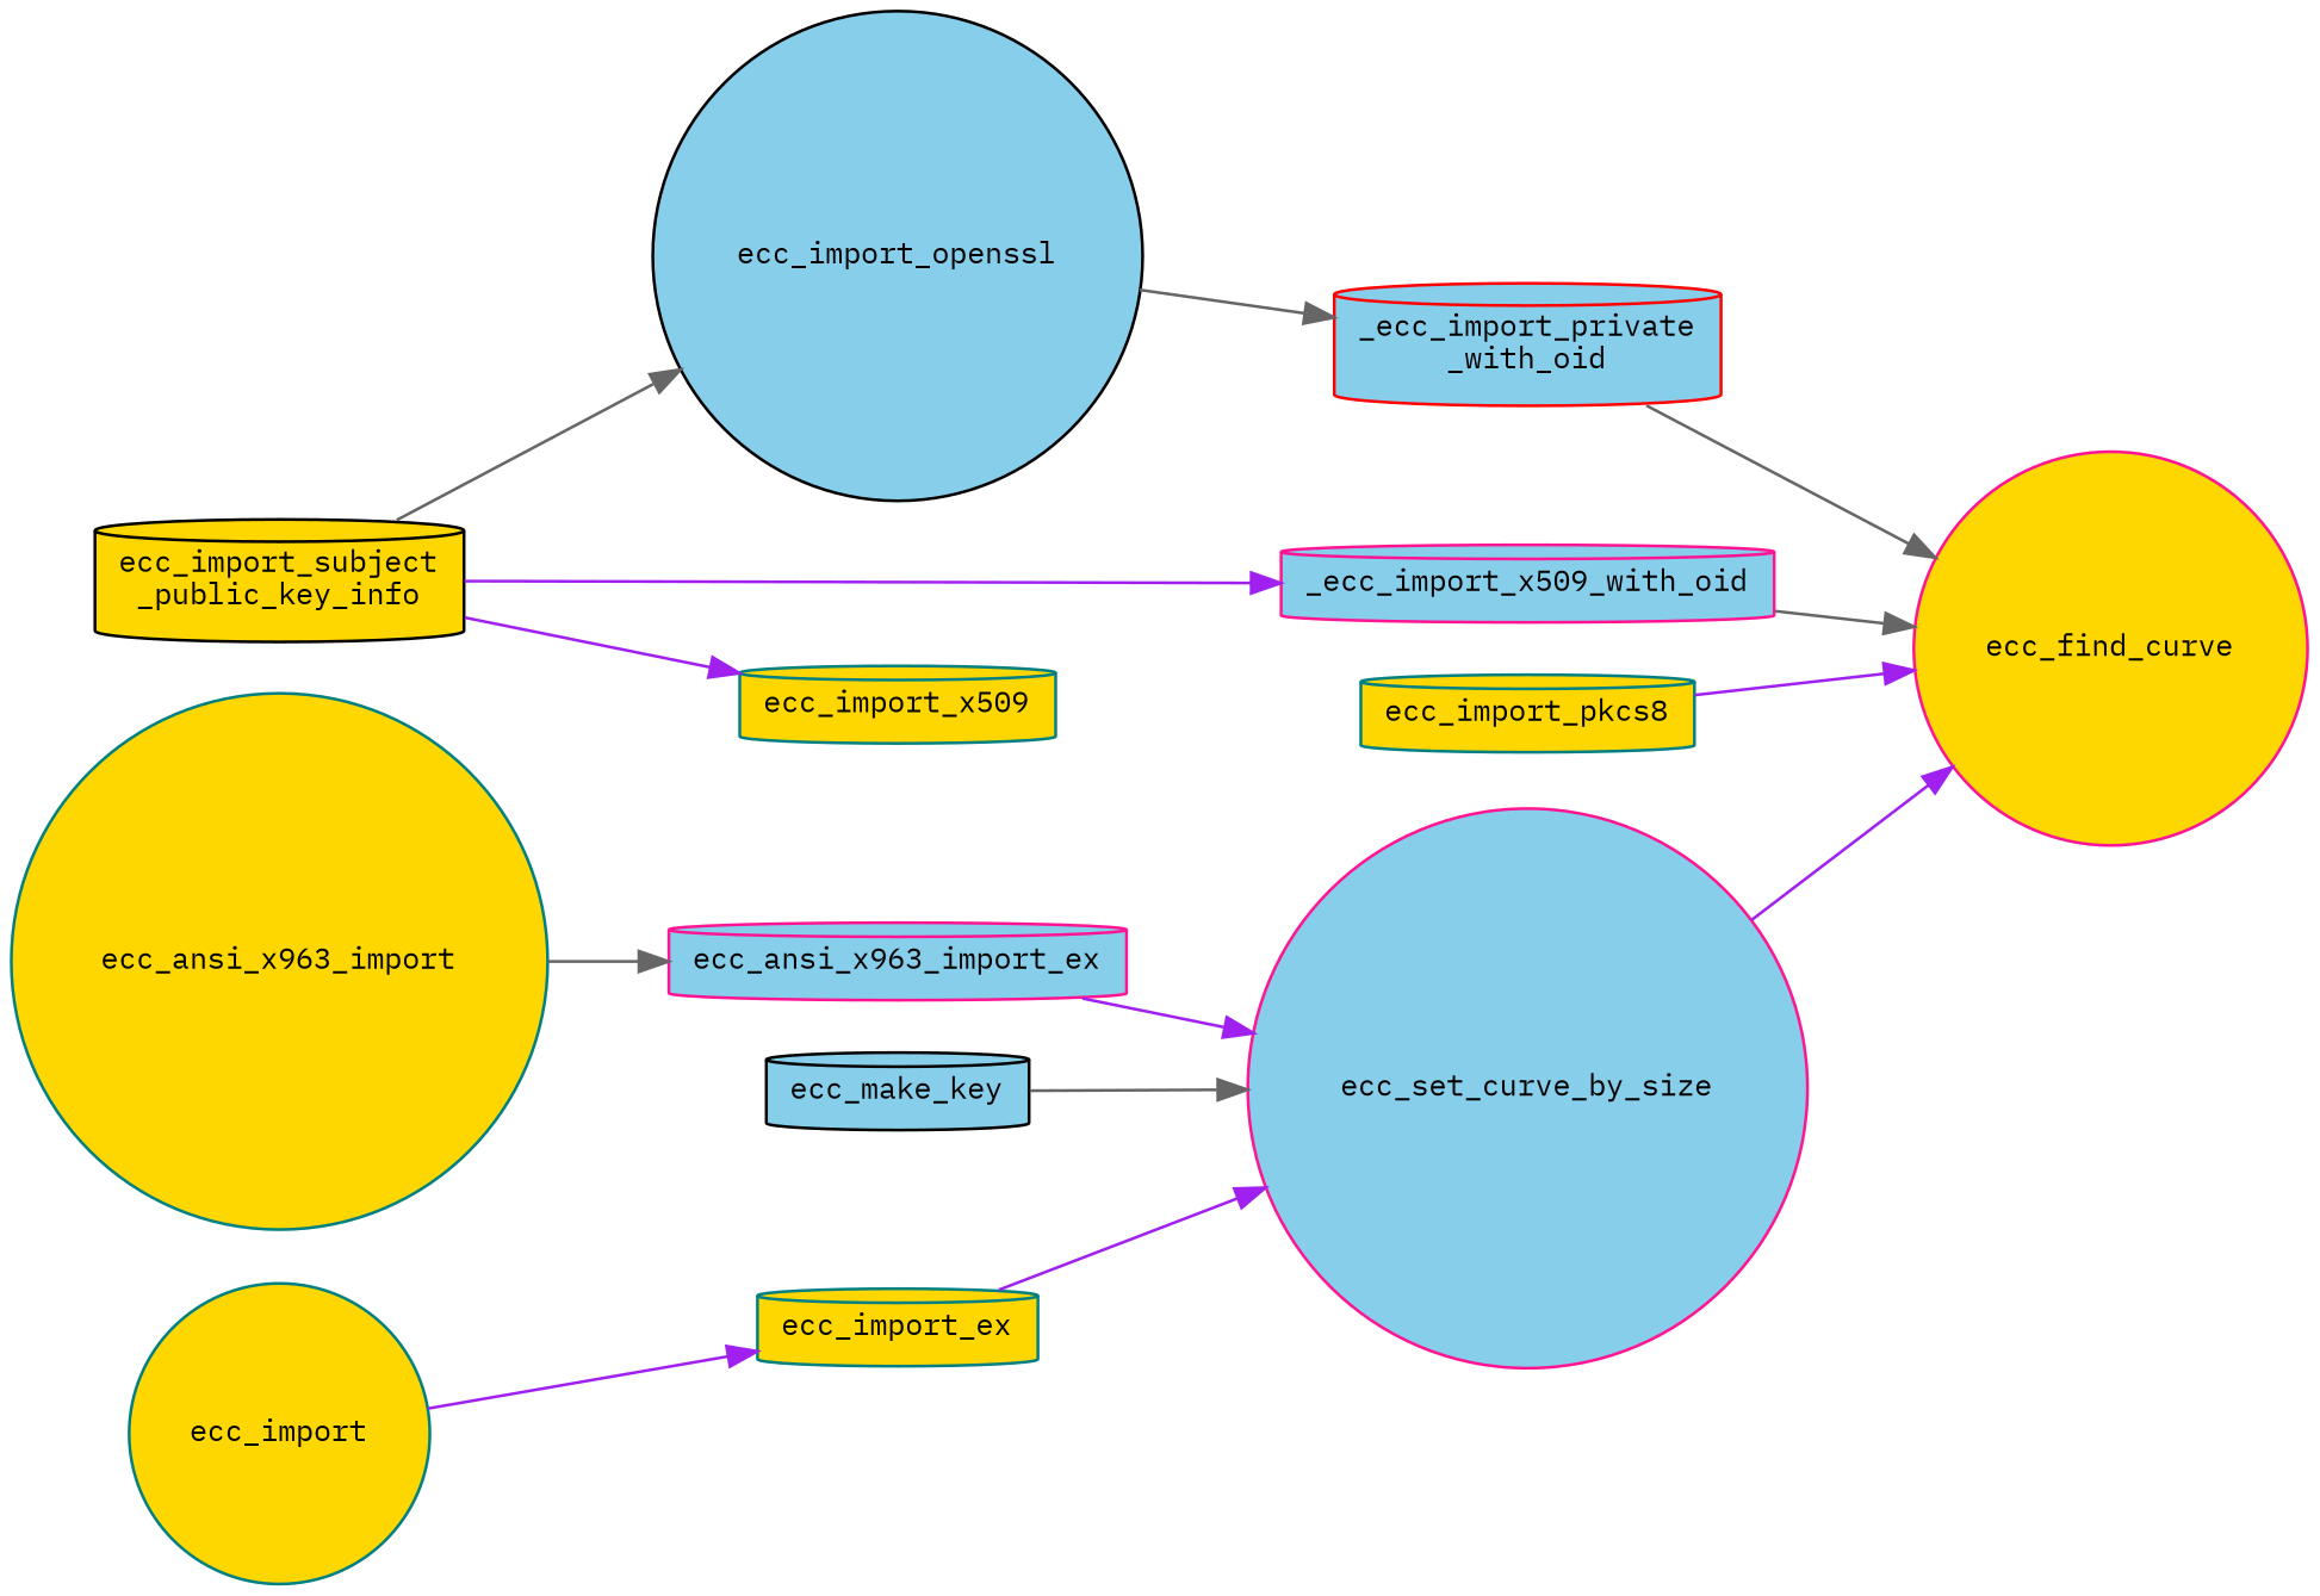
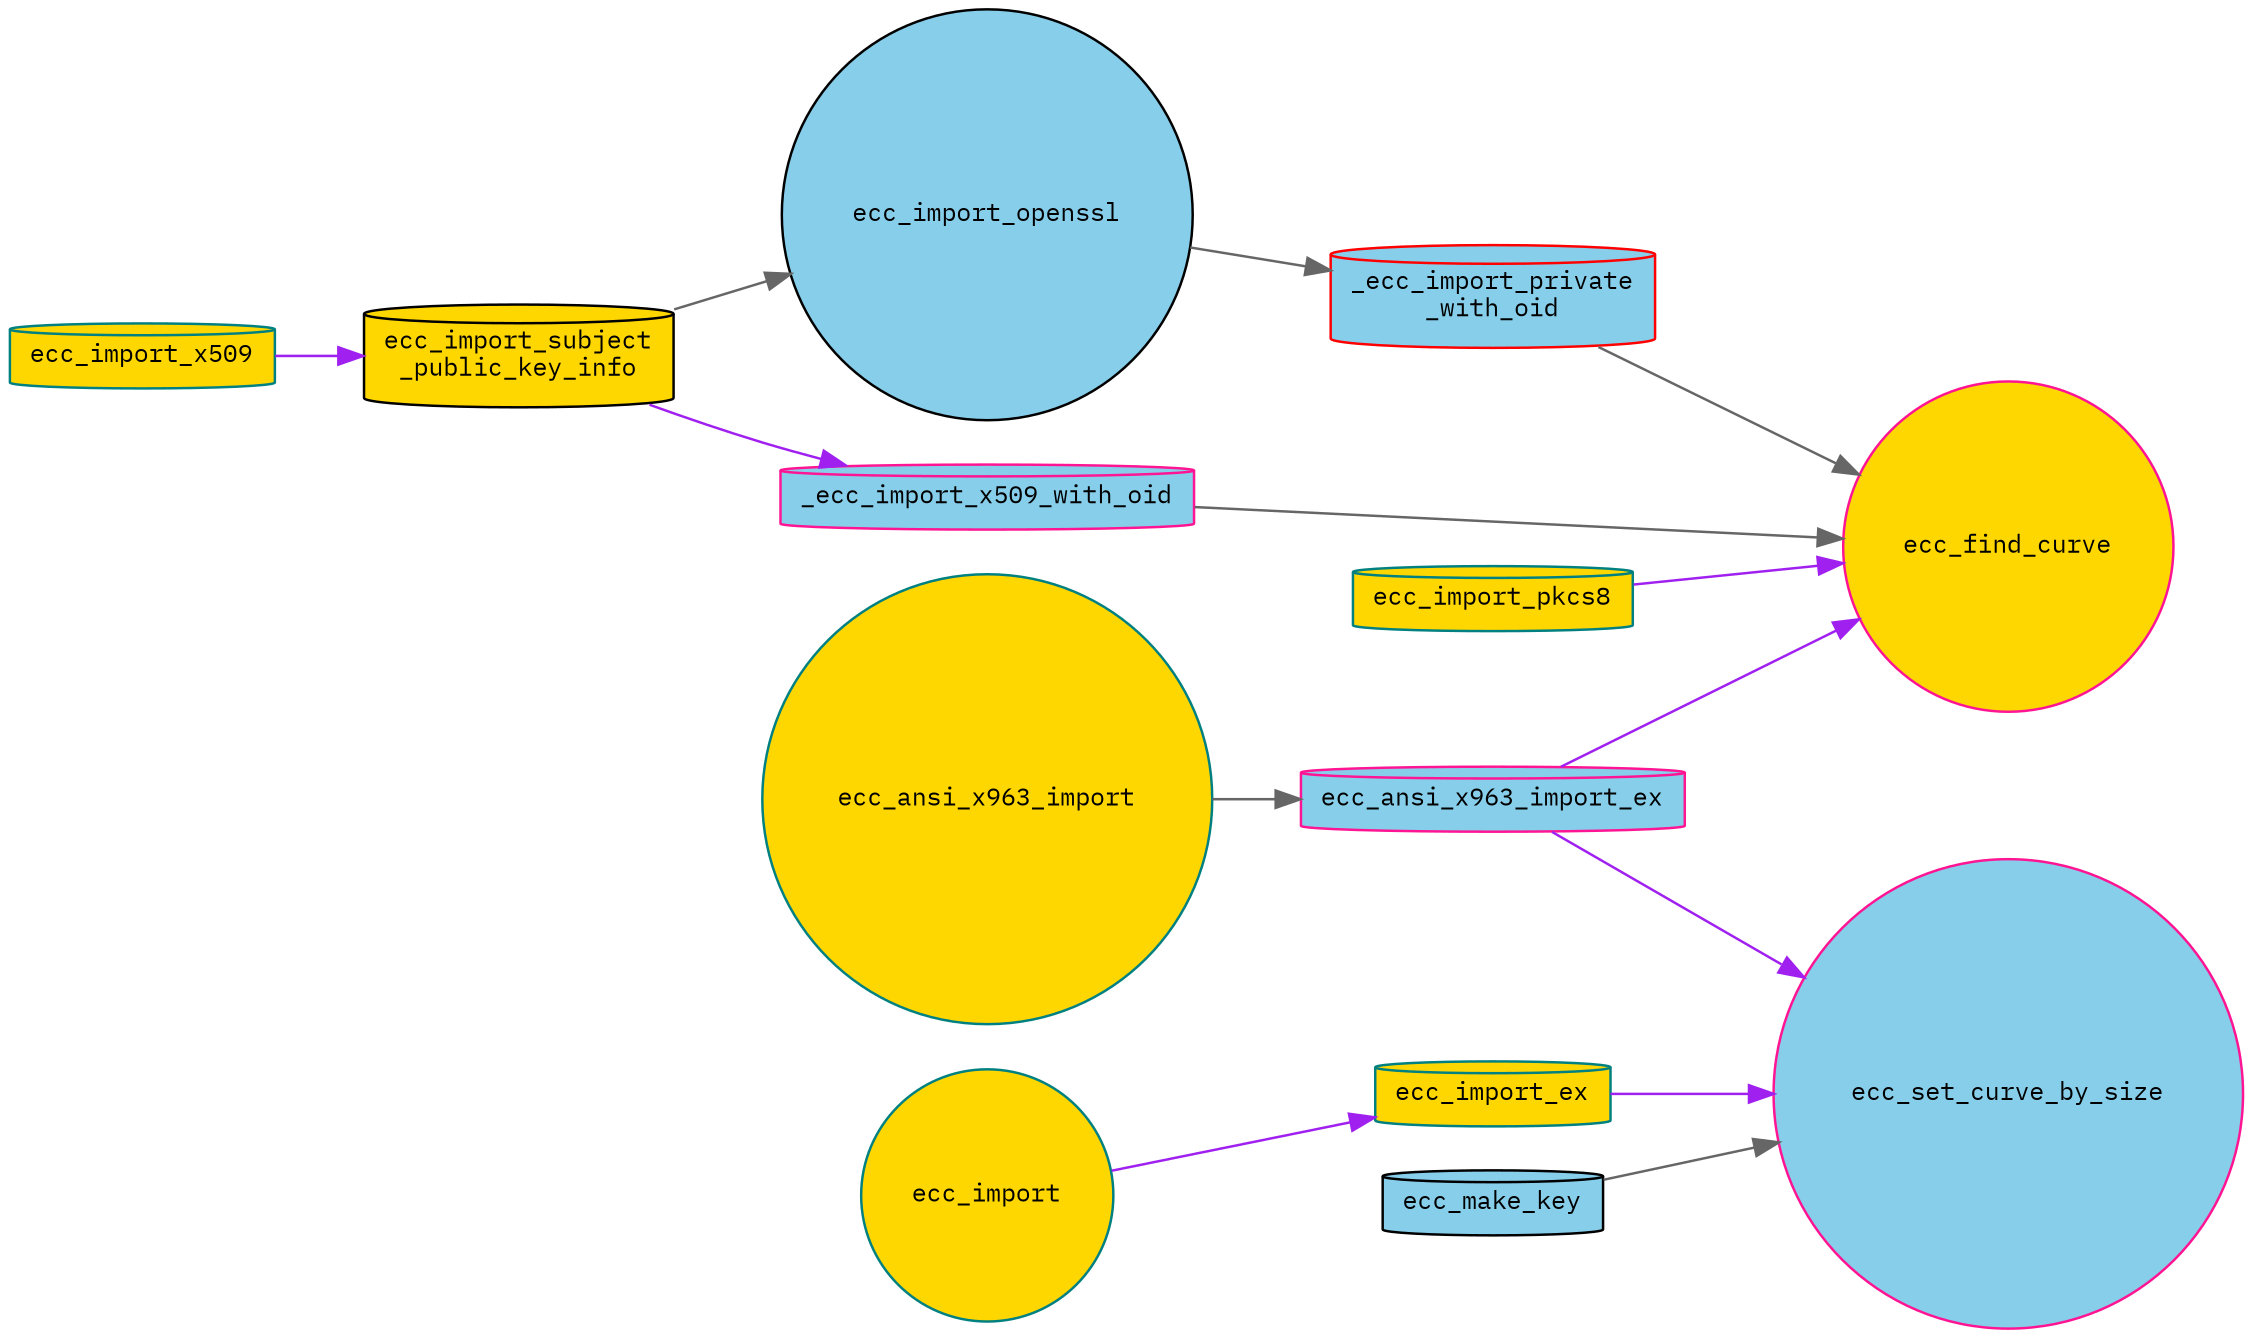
  digraph {
    fontname="IBM Plex Mono"
    rankdir=RL
    node [color=teal fillcolor=gold fontname="IBM Plex Mono" fontsize=10 shape=cylinder style=filled]
    edge [color=purple dir=back fontname="IBM Plex Mono" fontsize=10 labelfontname=Helvetica labelfontsize=10 style=solid]
    n1 [color=deeppink fontcolor=black height=0.2 label=ecc_find_curve shape=circle width=0.4]
    n2 [color=red fillcolor=skyblue height=0.2 label="_ecc_import_private\l_with_oid" width=0.4]
    n3 [color=deeppink fillcolor=skyblue height=0.2 label=_ecc_import_x509_with_oid width=0.4]
    n4 [height=0.2 label=ecc_import_pkcs8 width=0.4]
    n5 [color=deeppink fillcolor=skyblue height=0.2 label=ecc_set_curve_by_size shape=circle width=0.4]
    n6 [color=black fillcolor=skyblue height=0.2 label=ecc_import_openssl shape=circle width=0.4]
    n7 [color=black height=0.2 label="ecc_import_subject\l_public_key_info" width=0.4]
    n8 [color=deeppink fillcolor=skyblue height=0.2 label=ecc_ansi_x963_import_ex width=0.4]
    n9 [height=0.2 label=ecc_import_ex width=0.4]
    n10 [color=black fillcolor=skyblue height=0.2 label=ecc_make_key width=0.4]
    n11 [height=0.2 label=ecc_import_x509 width=0.4]
    n12 [height=0.2 label=ecc_ansi_x963_import shape=circle width=0.4]
    n13 [height=0.2 label=ecc_import shape=circle width=0.4]
    n1 -> n2 [color=gray40]
    n1 -> n3 [color=gray40]
    n1 -> n4
-   n1 -> n5
+   n1 -> n8
    n2 -> n6 [color=gray40]
    n3 -> n7
    n5 -> n8
    n5 -> n9
    n5 -> n10 [color=gray40]
    n6 -> n7 [color=gray40]
-   n11 -> n7
+   n7 -> n11
    n8 -> n12 [color=gray40]
    n9 -> n13
  }
